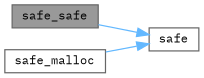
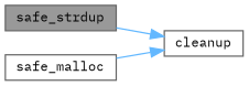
  digraph {
    fontname="IBM Plex Mono"
    rankdir=LR
    node [color=grey40 fillcolor=white fontname="IBM Plex Mono" fontsize=10 shape=box style=filled]
    edge [color=steelblue1 fontname="IBM Plex Mono" fontsize=10 labelfontname=Helvetica labelfontsize=10 style=solid]
-   n1 [color=gray40 fillcolor=grey60 fontcolor=black height=0.2 label=safe_safe width=0.4]
-   n2 [height=0.2 label=safe width=0.4]
+   n1 [color=gray40 fillcolor=grey60 fontcolor=black height=0.2 label=safe_strdup width=0.4]
+   n2 [height=0.2 label=cleanup width=0.4]
    n3 [height=0.2 label=safe_malloc width=0.4]
    n1 -> n2
    n3 -> n2
  }
